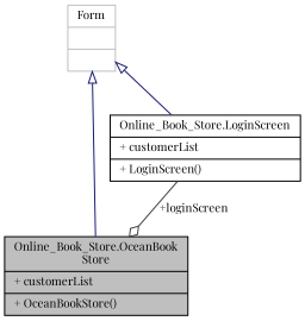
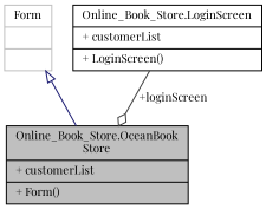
  digraph {
    fontname="Playfair Display"
    node [color=black fillcolor=white fontname="Playfair Display" fontsize=10 shape=record style=filled]
    edge [arrowtail=onormal color=midnightblue dir=back fontname="Playfair Display" fontsize=10 labelfontname=Helvetica labelfontsize=10 style=solid]
-   n1 [fillcolor=grey75 fontcolor=black height=0.2 label="{Online_Book_Store.OceanBook\lStore\n|+ customerList\l|+ OceanBookStore()\l}" width=0.4]
+   n1 [fillcolor=grey75 fontcolor=black height=0.2 label="{Online_Book_Store.OceanBook\lStore\n|+ customerList\l|+ Form()\l}" width=0.4]
    n2 [color=grey75 height=0.2 label="{Form\n||}" width=0.4]
    n3 [height=0.2 label="{Online_Book_Store.LoginScreen\n|+ customerList\l|+ LoginScreen()\l}" width=0.4]
    n2 -> n1
-   n2 -> n3
    n3 -> n1 [arrowhead=odiamond color=grey25 label=" +loginScreen" arrowtail="" dir=""]
  }
